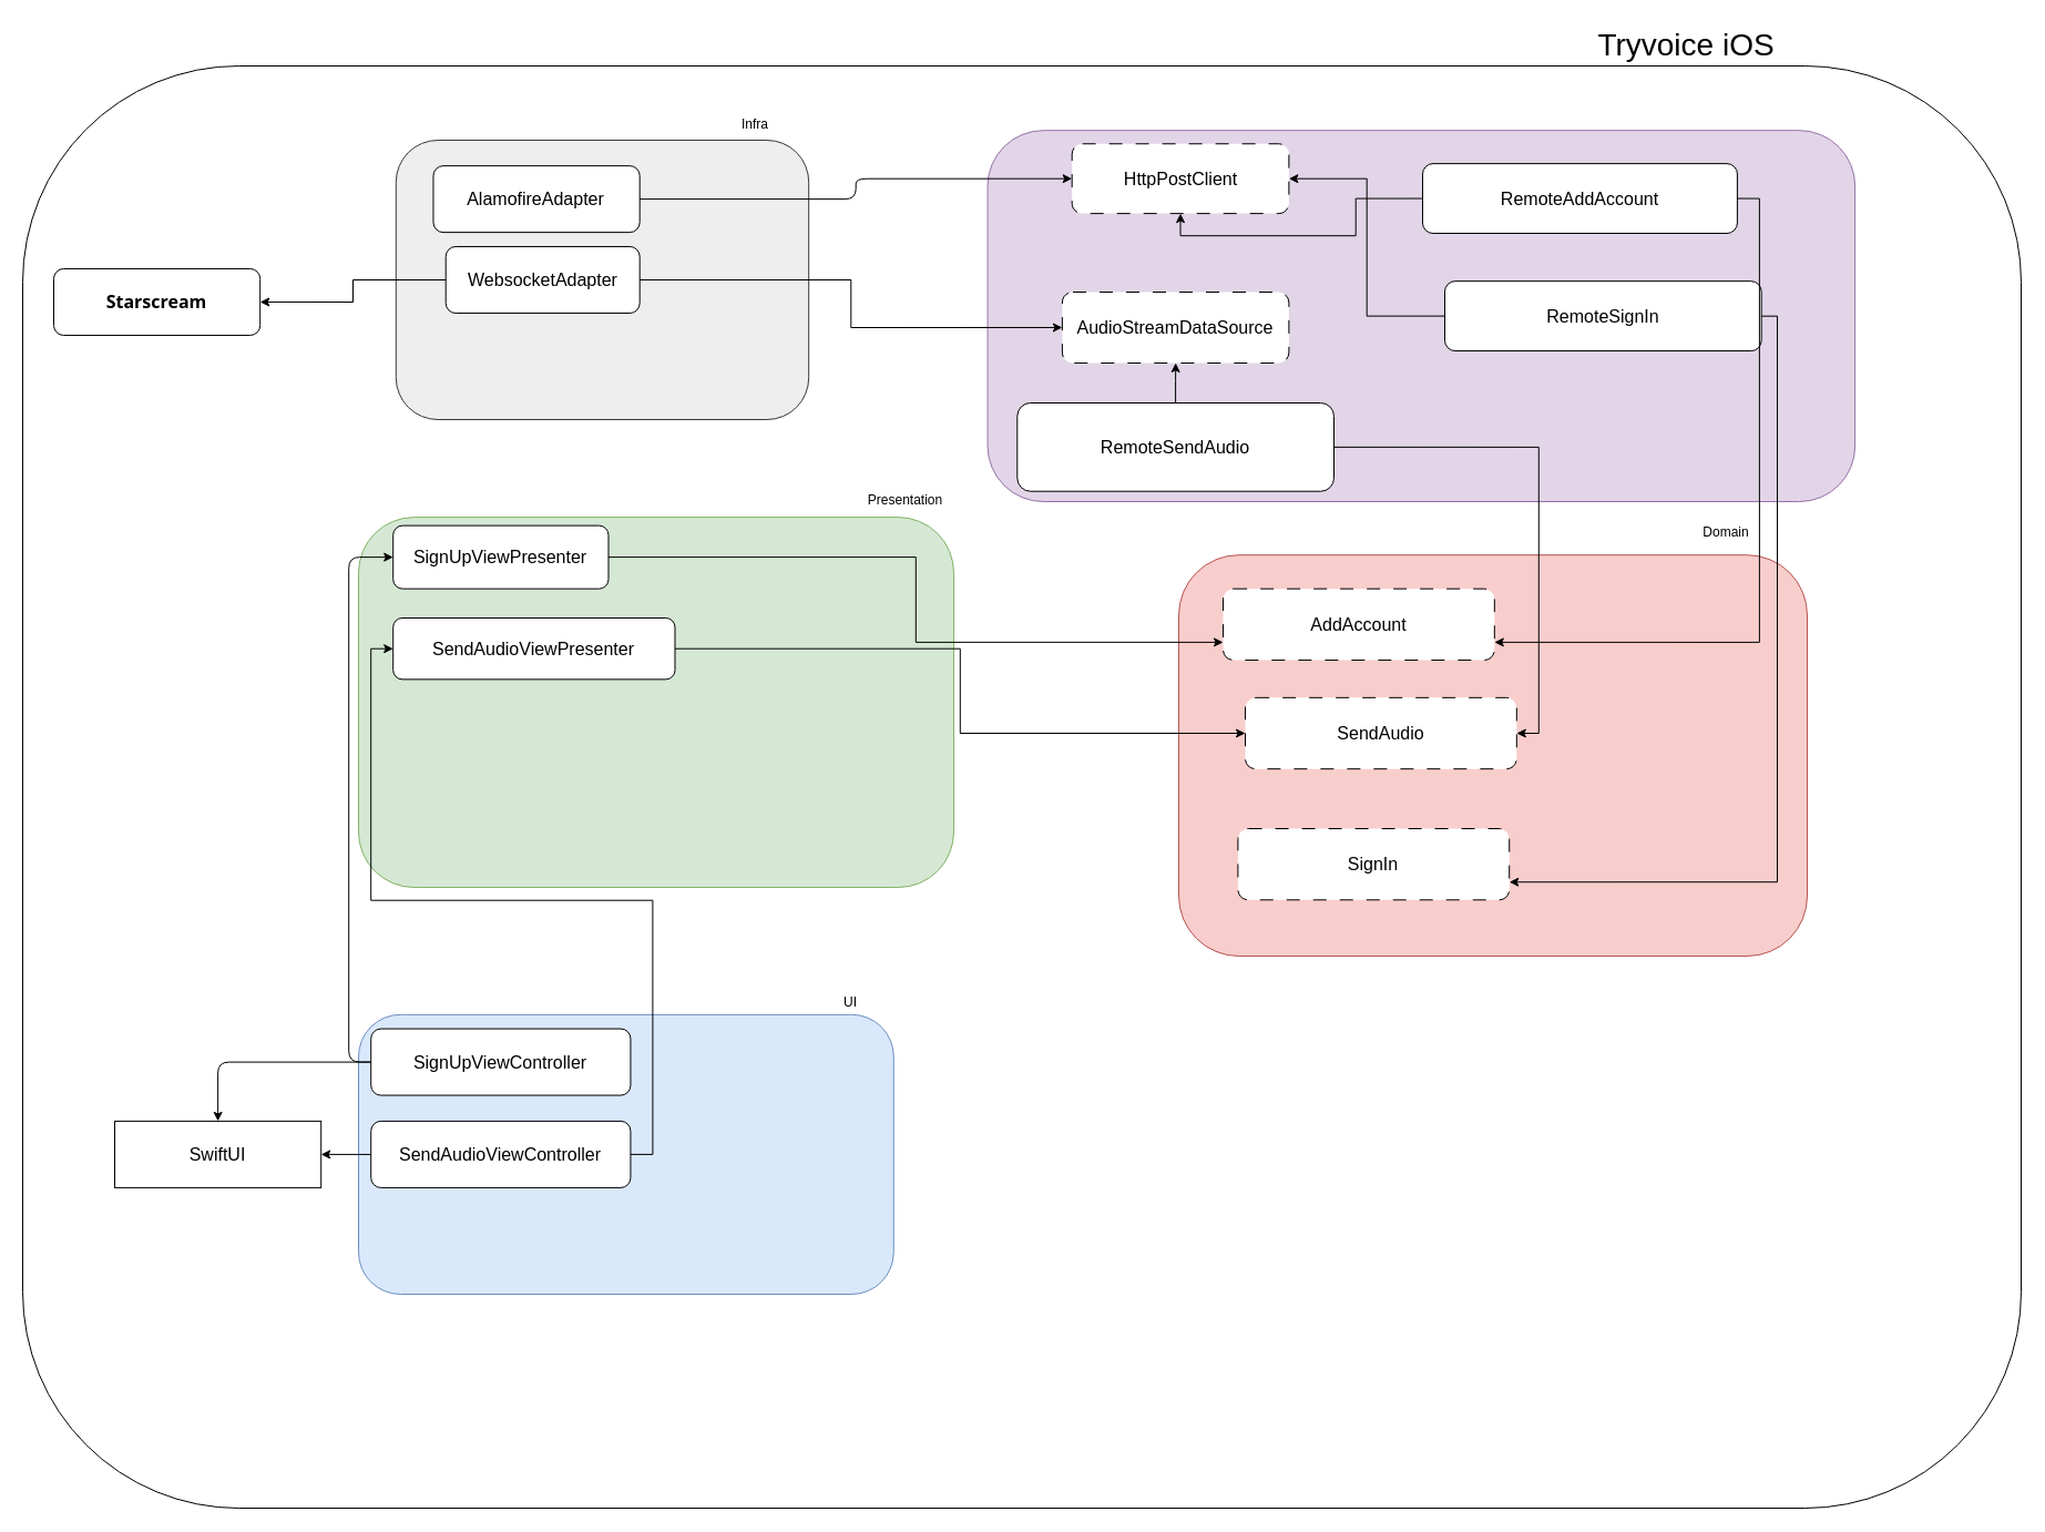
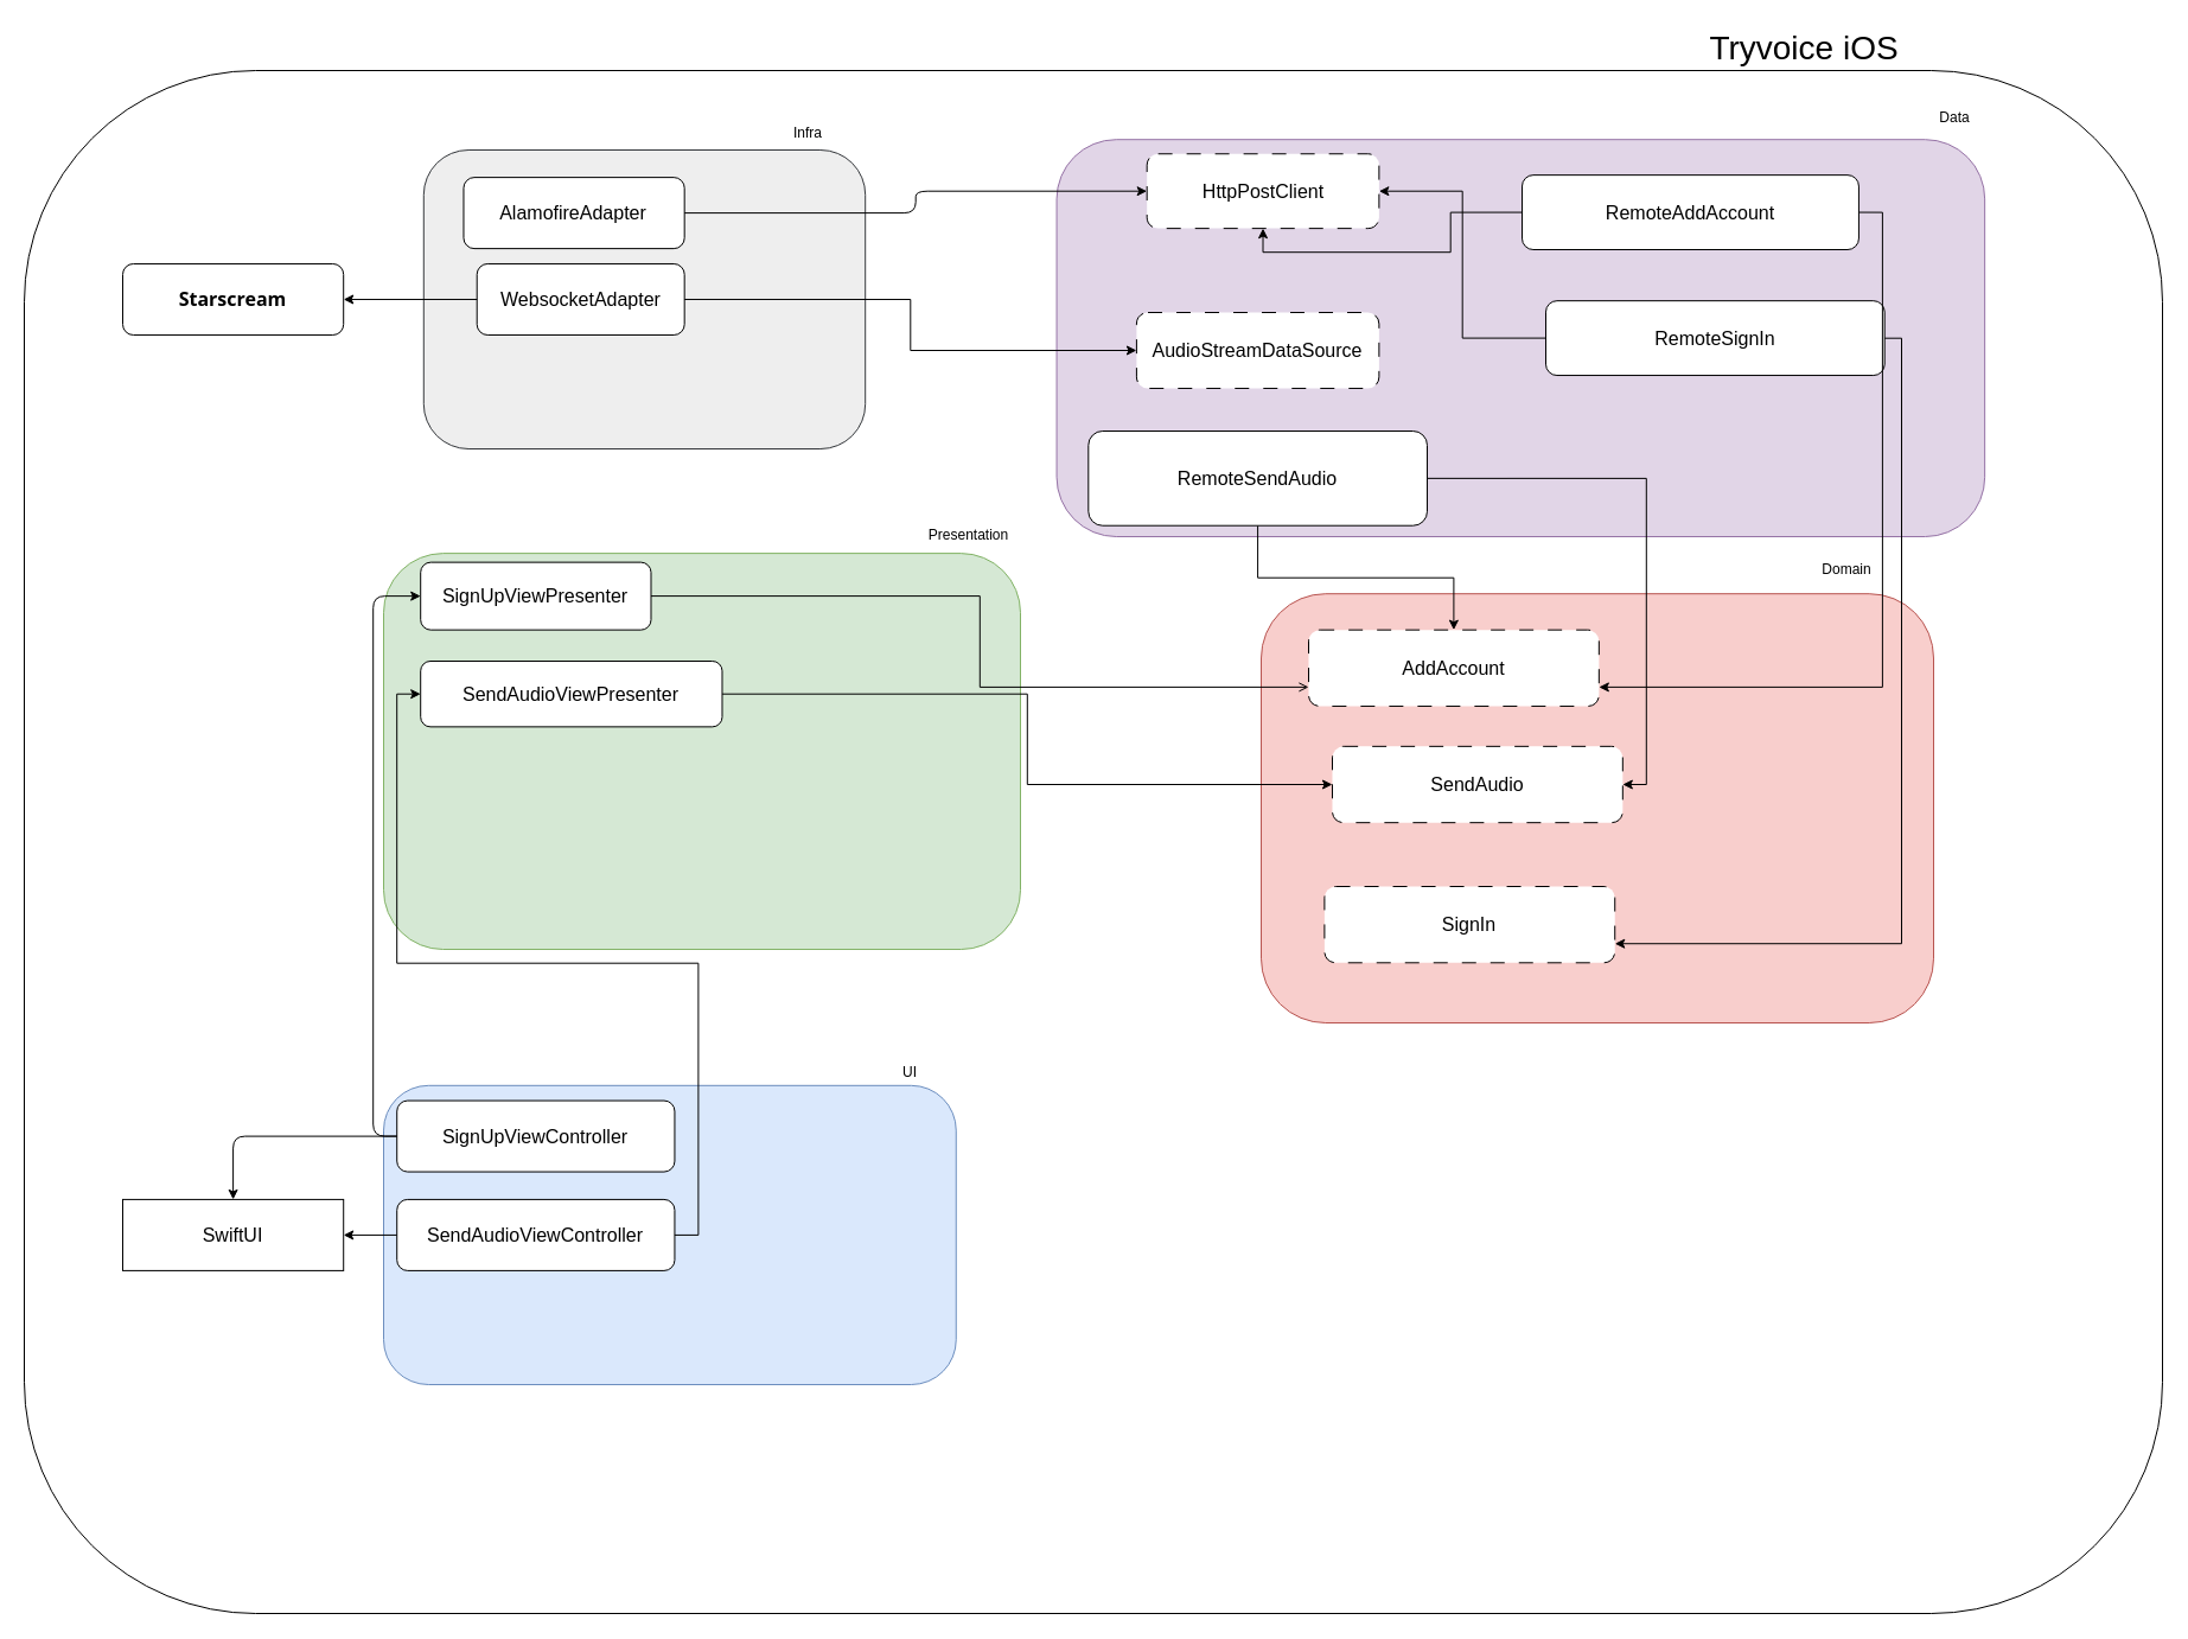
  <mxCell id="0" />
  <mxCell id="1" parent="0" />
  <mxCell id="2" value="" style="rounded=1;whiteSpace=wrap;html=1;fillColor=#FFFFFF;" vertex="1" parent="1"><mxGeometry x="20" y="59" width="1803" height="1301" as="geometry" /></mxCell>
  <mxCell id="3" value="" style="group;rounded=1;" vertex="1" connectable="0" parent="1"><mxGeometry x="20" y="20" width="1803" height="1317" as="geometry" /></mxCell>
  <mxCell id="4" value="" style="group;rounded=1;" vertex="1" connectable="0" parent="3"><mxGeometry x="303.003" y="860" width="482.746" height="287" as="geometry" /></mxCell>
  <mxCell id="5" value="" style="rounded=1;whiteSpace=wrap;html=1;fillColor=#dae8fc;strokeColor=#6c8ebf;" vertex="1" parent="4"><mxGeometry y="34.824" width="482.746" height="252.176" as="geometry" /></mxCell>
  <mxCell id="6" value="UI" style="text;html=1;strokeColor=none;fillColor=none;align=center;verticalAlign=middle;whiteSpace=wrap;rounded=1;" vertex="1" parent="4"><mxGeometry x="404.674" width="78.072" height="47.569" as="geometry" /></mxCell>
  <mxCell id="7" value="SignUpViewController" style="rounded=1;whiteSpace=wrap;html=1;fontSize=16;spacing=2;" vertex="1" parent="4"><mxGeometry x="11.228" y="47.57" width="234.216" height="60" as="geometry" /></mxCell>
  <mxCell id="8" value="SendAudioViewController" style="rounded=1;whiteSpace=wrap;html=1;fontSize=16;spacing=2;" vertex="1" parent="4"><mxGeometry x="11.223" y="130.91" width="234.222" height="60" as="geometry" /></mxCell>
  <mxCell id="9" value="" style="group;rounded=1;" vertex="1" connectable="0" parent="3"><mxGeometry x="303" y="400" width="537" height="380" as="geometry" /></mxCell>
  <mxCell id="10" value="" style="rounded=1;whiteSpace=wrap;html=1;fillColor=#d5e8d4;strokeColor=#82b366;" vertex="1" parent="9"><mxGeometry y="46.109" width="537" height="333.891" as="geometry" /></mxCell>
  <mxCell id="11" value="Presentation" style="text;html=1;strokeColor=none;fillColor=none;align=center;verticalAlign=middle;whiteSpace=wrap;rounded=1;" vertex="1" parent="9"><mxGeometry x="450.154" width="86.846" height="62.983" as="geometry" /></mxCell>
  <mxCell id="12" value="SignUpViewPresenter" style="rounded=1;whiteSpace=wrap;html=1;fontSize=16;spacing=2;" vertex="1" parent="9"><mxGeometry x="31.19" y="53.64" width="194.3" height="57.01" as="geometry" /></mxCell>
  <mxCell id="13" value="SendAudioViewPresenter" style="rounded=1;whiteSpace=wrap;html=1;fontSize=16;spacing=2;" vertex="1" parent="9"><mxGeometry x="31.19" y="137.0" width="254.3" height="55.37" as="geometry" /></mxCell>
  <mxCell id="14" value="" style="group;rounded=1;" vertex="1" connectable="0" parent="3"><mxGeometry x="1043" y="440" width="567" height="402" as="geometry" /></mxCell>
  <mxCell id="15" value="" style="rounded=1;whiteSpace=wrap;html=1;fillColor=#f8cecc;strokeColor=#b85450;" vertex="1" parent="14"><mxGeometry y="40.2" width="567.0" height="361.8" as="geometry" /></mxCell>
  <mxCell id="16" value="Domain" style="text;html=1;strokeColor=none;fillColor=none;align=center;verticalAlign=middle;whiteSpace=wrap;rounded=1;" vertex="1" parent="14"><mxGeometry x="438.968" width="109.742" height="40.2" as="geometry" /></mxCell>
  <mxCell id="17" value="SendAudio" style="rounded=1;whiteSpace=wrap;html=1;fontSize=16;spacing=2;dashed=1;dashPattern=12 12;" vertex="1" parent="14"><mxGeometry x="60" y="168.85" width="244.841" height="64.31" as="geometry" /></mxCell>
  <mxCell id="18" value="AddAccount" style="rounded=1;whiteSpace=wrap;html=1;fontSize=16;spacing=2;dashed=1;dashPattern=12 12;" vertex="1" parent="14"><mxGeometry x="40" y="70.65" width="244.841" height="64.31" as="geometry" /></mxCell>
  <mxCell id="19" value="SignIn" style="rounded=1;whiteSpace=wrap;html=1;fontSize=16;spacing=2;dashed=1;dashPattern=12 12;" vertex="1" parent="14"><mxGeometry x="53.397" y="287" width="244.841" height="64.31" as="geometry" /></mxCell>
  <mxCell id="20" style="edgeStyle=orthogonalEdgeStyle;rounded=1;orthogonalLoop=1;jettySize=auto;html=1;entryX=0.5;entryY=0;entryDx=0;entryDy=0;" edge="1" parent="3" source="7" target="21"><mxGeometry relative="1" as="geometry"><mxPoint x="785.127" y="911" as="targetPoint" /></mxGeometry></mxCell>
  <mxCell id="21" value="SwiftUI" style="whiteSpace=wrap;html=1;fontSize=16;spacing=2;rounded=0;" vertex="1" parent="3"><mxGeometry x="83.004" y="990.91" width="186.196" height="60" as="geometry" /></mxCell>
  <mxCell id="22" style="edgeStyle=orthogonalEdgeStyle;rounded=1;orthogonalLoop=1;jettySize=auto;html=1;exitX=0;exitY=0.5;exitDx=0;exitDy=0;entryX=0;entryY=0.5;entryDx=0;entryDy=0;" edge="1" parent="3" source="7" target="12"><mxGeometry relative="1" as="geometry" /></mxCell>
  <mxCell id="23" value="" style="group;dashed=1;dashPattern=12 12;rounded=1;" vertex="1" connectable="0" parent="3"><mxGeometry x="873" y="60" width="782.59" height="372" as="geometry" /></mxCell>
  <mxCell id="24" value="" style="rounded=1;whiteSpace=wrap;html=1;fillColor=#e1d5e7;strokeColor=#9673a6;" vertex="1" parent="23"><mxGeometry x="-2.439" y="37.2" width="782.59" height="334.8" as="geometry" /></mxCell>
+ <mxCell id="25" value="Data" style="text;html=1;strokeColor=none;fillColor=none;align=center;verticalAlign=middle;whiteSpace=wrap;rounded=1;" vertex="1" parent="23"><mxGeometry x="730.496" width="49.655" height="37.2" as="geometry" /></mxCell>
  <mxCell id="26" style="edgeStyle=orthogonalEdgeStyle;rounded=0;hachureGap=4;orthogonalLoop=1;jettySize=auto;html=1;exitX=0;exitY=0.5;exitDx=0;exitDy=0;entryX=0.5;entryY=1;entryDx=0;entryDy=0;fontFamily=Architects Daughter;fontSource=https%3A%2F%2Ffonts.googleapis.com%2Fcss%3Ffamily%3DArchitects%2BDaughter;fontSize=16;" edge="1" parent="23" source="27" target="28"><mxGeometry relative="1" as="geometry" /></mxCell>
  <mxCell id="27" value="RemoteAddAccount" style="rounded=1;whiteSpace=wrap;html=1;fontSize=16;spacing=2;" vertex="1" parent="23"><mxGeometry x="390" y="67.13" width="283.93" height="62.87" as="geometry" /></mxCell>
  <mxCell id="28" value="HttpPostClient" style="rounded=1;whiteSpace=wrap;html=1;fontSize=16;spacing=2;dashed=1;dashPattern=12 12;" vertex="1" parent="23"><mxGeometry x="73.68" y="49.25" width="195.7" height="62.87" as="geometry" /></mxCell>
  <mxCell id="29" value="AudioStreamDataSource" style="rounded=1;whiteSpace=wrap;html=1;fontSize=16;spacing=2;dashed=1;dashPattern=12 12;" vertex="1" parent="23"><mxGeometry x="64.91" y="183" width="204.47" height="63.97" as="geometry" /></mxCell>
- <mxCell id="30" style="edgeStyle=orthogonalEdgeStyle;rounded=0;hachureGap=4;orthogonalLoop=1;jettySize=auto;html=1;fontFamily=Architects Daughter;fontSource=https%3A%2F%2Ffonts.googleapis.com%2Fcss%3Ffamily%3DArchitects%2BDaughter;fontSize=16;" edge="1" parent="23" source="31" target="29"><mxGeometry relative="1" as="geometry" /></mxCell>
+ <mxCell id="30" style="edgeStyle=orthogonalEdgeStyle;rounded=0;hachureGap=4;orthogonalLoop=1;jettySize=auto;html=1;fontFamily=Architects Daughter;fontSource=https%3A%2F%2Ffonts.googleapis.com%2Fcss%3Ffamily%3DArchitects%2BDaughter;fontSize=16;" edge="1" parent="23" source="31" target="18"><mxGeometry relative="1" as="geometry" /></mxCell>
  <mxCell id="31" value="RemoteSendAudio" style="rounded=1;whiteSpace=wrap;html=1;fontSize=16;spacing=2;" vertex="1" parent="23"><mxGeometry x="24.299" y="283.004" width="285.691" height="79.714" as="geometry" /></mxCell>
  <mxCell id="32" style="edgeStyle=orthogonalEdgeStyle;rounded=0;hachureGap=4;orthogonalLoop=1;jettySize=auto;html=1;exitX=0;exitY=0.5;exitDx=0;exitDy=0;entryX=1;entryY=0.5;entryDx=0;entryDy=0;fontFamily=Architects Daughter;fontSource=https%3A%2F%2Ffonts.googleapis.com%2Fcss%3Ffamily%3DArchitects%2BDaughter;fontSize=16;" edge="1" parent="23" source="33" target="28"><mxGeometry relative="1" as="geometry" /></mxCell>
  <mxCell id="33" value="RemoteSignIn" style="rounded=1;whiteSpace=wrap;html=1;fontSize=16;spacing=2;" vertex="1" parent="23"><mxGeometry x="410" y="173.17" width="285.69" height="62.87" as="geometry" /></mxCell>
  <mxCell id="34" value="" style="group;rounded=1;" vertex="1" connectable="0" parent="3"><mxGeometry x="336.804" y="78" width="372.392" height="280" as="geometry" /></mxCell>
  <mxCell id="35" value="" style="rounded=1;whiteSpace=wrap;html=1;fillColor=#eeeeee;strokeColor=#36393d;" vertex="1" parent="34"><mxGeometry y="28.0" width="372.392" height="252.0" as="geometry" /></mxCell>
  <mxCell id="36" value="Infra" style="text;html=1;strokeColor=none;fillColor=none;align=center;verticalAlign=middle;whiteSpace=wrap;rounded=1;" vertex="1" parent="34"><mxGeometry x="288.304" width="72.076" height="28.0" as="geometry" /></mxCell>
  <mxCell id="37" value="AlamofireAdapter" style="rounded=1;whiteSpace=wrap;html=1;fontSize=16;spacing=2;" vertex="1" parent="34"><mxGeometry x="33.675" y="51.12" width="186.196" height="60" as="geometry" /></mxCell>
  <mxCell id="38" value="WebsocketAdapter" style="rounded=1;whiteSpace=wrap;html=1;fontSize=16;spacing=2;" vertex="1" parent="34"><mxGeometry x="44.907" y="123.98" width="174.967" height="60" as="geometry" /></mxCell>
  <mxCell id="39" style="edgeStyle=orthogonalEdgeStyle;rounded=1;orthogonalLoop=1;jettySize=auto;html=1;entryX=0;entryY=0.5;entryDx=0;entryDy=0;" edge="1" parent="3" source="37" target="28"><mxGeometry relative="1" as="geometry" /></mxCell>
  <mxCell id="40" style="edgeStyle=orthogonalEdgeStyle;rounded=0;hachureGap=4;orthogonalLoop=1;jettySize=auto;html=1;exitX=1;exitY=0.5;exitDx=0;exitDy=0;entryX=0;entryY=0.5;entryDx=0;entryDy=0;fontFamily=Architects Daughter;fontSource=https%3A%2F%2Ffonts.googleapis.com%2Fcss%3Ffamily%3DArchitects%2BDaughter;fontSize=16;" edge="1" parent="3" source="38" target="29"><mxGeometry relative="1" as="geometry" /></mxCell>
  <mxCell id="41" style="edgeStyle=orthogonalEdgeStyle;rounded=0;hachureGap=4;orthogonalLoop=1;jettySize=auto;html=1;fontFamily=Architects Daughter;fontSource=https%3A%2F%2Ffonts.googleapis.com%2Fcss%3Ffamily%3DArchitects%2BDaughter;fontSize=16;entryX=1;entryY=0.75;entryDx=0;entryDy=0;exitX=1;exitY=0.5;exitDx=0;exitDy=0;" edge="1" parent="3" source="27" target="18"><mxGeometry relative="1" as="geometry"><mxPoint x="1479.672" y="755" as="targetPoint" /></mxGeometry></mxCell>
  <mxCell id="42" style="edgeStyle=orthogonalEdgeStyle;rounded=0;hachureGap=4;orthogonalLoop=1;jettySize=auto;html=1;exitX=1;exitY=0.5;exitDx=0;exitDy=0;fontFamily=Architects Daughter;fontSource=https%3A%2F%2Ffonts.googleapis.com%2Fcss%3Ffamily%3DArchitects%2BDaughter;fontSize=16;entryX=1;entryY=0.5;entryDx=0;entryDy=0;" edge="1" parent="3" source="31" target="17"><mxGeometry relative="1" as="geometry" /></mxCell>
  <mxCell id="43" style="edgeStyle=orthogonalEdgeStyle;rounded=0;hachureGap=4;orthogonalLoop=1;jettySize=auto;html=1;fontFamily=Architects Daughter;fontSource=https%3A%2F%2Ffonts.googleapis.com%2Fcss%3Ffamily%3DArchitects%2BDaughter;fontSize=16;entryX=0;entryY=0.5;entryDx=0;entryDy=0;" edge="1" parent="3" source="13" target="17"><mxGeometry relative="1" as="geometry" /></mxCell>
  <mxCell id="44" style="edgeStyle=orthogonalEdgeStyle;rounded=0;hachureGap=4;orthogonalLoop=1;jettySize=auto;html=1;entryX=0;entryY=0.5;entryDx=0;entryDy=0;fontFamily=Architects Daughter;fontSource=https%3A%2F%2Ffonts.googleapis.com%2Fcss%3Ffamily%3DArchitects%2BDaughter;fontSize=16;exitX=1;exitY=0.5;exitDx=0;exitDy=0;" edge="1" parent="3" source="8" target="13"><mxGeometry relative="1" as="geometry" /></mxCell>
  <mxCell id="45" style="edgeStyle=orthogonalEdgeStyle;rounded=0;hachureGap=4;orthogonalLoop=1;jettySize=auto;html=1;fontFamily=Architects Daughter;fontSource=https%3A%2F%2Ffonts.googleapis.com%2Fcss%3Ffamily%3DArchitects%2BDaughter;fontSize=16;" edge="1" parent="3" source="8" target="21"><mxGeometry relative="1" as="geometry" /></mxCell>
- <mxCell id="46" value="&lt;strong style=&quot;text-align: start; border: 0px solid rgb(217, 217, 227); box-sizing: border-box; font-family: Söhne, ui-sans-serif, system-ui, -apple-system, &amp;quot;Segoe UI&amp;quot;, Roboto, Ubuntu, Cantarell, &amp;quot;Noto Sans&amp;quot;, sans-serif, &amp;quot;Helvetica Neue&amp;quot;, Arial, &amp;quot;Apple Color Emoji&amp;quot;, &amp;quot;Segoe UI Emoji&amp;quot;, &amp;quot;Segoe UI Symbol&amp;quot;, &amp;quot;Noto Color Emoji&amp;quot;;&quot;&gt;Starscream&lt;/strong&gt;" style="rounded=1;whiteSpace=wrap;html=1;fontSize=16;spacing=2;" vertex="1" parent="3"><mxGeometry x="28.003" y="221.98" width="186.196" height="60" as="geometry" /></mxCell>
+ <mxCell id="46" value="&lt;strong style=&quot;text-align: start; border: 0px solid rgb(217, 217, 227); box-sizing: border-box; font-family: Söhne, ui-sans-serif, system-ui, -apple-system, &amp;quot;Segoe UI&amp;quot;, Roboto, Ubuntu, Cantarell, &amp;quot;Noto Sans&amp;quot;, sans-serif, &amp;quot;Helvetica Neue&amp;quot;, Arial, &amp;quot;Apple Color Emoji&amp;quot;, &amp;quot;Segoe UI Emoji&amp;quot;, &amp;quot;Segoe UI Symbol&amp;quot;, &amp;quot;Noto Color Emoji&amp;quot;;&quot;&gt;Starscream&lt;/strong&gt;" style="rounded=1;whiteSpace=wrap;html=1;fontSize=16;spacing=2;" vertex="1" parent="3"><mxGeometry x="83.003" y="201.98" width="186.196" height="60" as="geometry" /></mxCell>
  <mxCell id="47" style="edgeStyle=orthogonalEdgeStyle;rounded=0;hachureGap=4;orthogonalLoop=1;jettySize=auto;html=1;entryX=1;entryY=0.5;entryDx=0;entryDy=0;fontFamily=Architects Daughter;fontSource=https%3A%2F%2Ffonts.googleapis.com%2Fcss%3Ffamily%3DArchitects%2BDaughter;fontSize=16;" edge="1" parent="3" source="38" target="46"><mxGeometry relative="1" as="geometry" /></mxCell>
- <mxCell id="48" style="edgeStyle=orthogonalEdgeStyle;rounded=0;hachureGap=4;orthogonalLoop=1;jettySize=auto;html=1;fontFamily=Architects Daughter;fontSource=https%3A%2F%2Ffonts.googleapis.com%2Fcss%3Ffamily%3DArchitects%2BDaughter;fontSize=16;entryX=0;entryY=0.75;entryDx=0;entryDy=0;" edge="1" parent="3" source="12" target="18"><mxGeometry relative="1" as="geometry" /></mxCell>
+ <mxCell id="48" style="edgeStyle=orthogonalEdgeStyle;rounded=0;hachureGap=4;orthogonalLoop=1;jettySize=auto;html=1;fontFamily=Architects Daughter;fontSource=https%3A%2F%2Ffonts.googleapis.com%2Fcss%3Ffamily%3DArchitects%2BDaughter;fontSize=16;entryX=0;entryY=0.75;entryDx=0;entryDy=0;endArrow=open;" edge="1" parent="3" source="12" target="18"><mxGeometry relative="1" as="geometry" /></mxCell>
  <mxCell id="49" style="edgeStyle=orthogonalEdgeStyle;rounded=0;hachureGap=4;orthogonalLoop=1;jettySize=auto;html=1;entryX=1;entryY=0.75;entryDx=0;entryDy=0;fontFamily=Architects Daughter;fontSource=https%3A%2F%2Ffonts.googleapis.com%2Fcss%3Ffamily%3DArchitects%2BDaughter;fontSize=16;" edge="1" parent="3" source="33" target="19"><mxGeometry relative="1" as="geometry"><Array as="points"><mxPoint x="1583" y="775" /></Array></mxGeometry></mxCell>
  <mxCell id="50" value="Tryvoice iOS" style="text;html=1;strokeColor=none;fillColor=none;align=center;verticalAlign=middle;whiteSpace=wrap;rounded=1;fontSize=28;" vertex="1" parent="1"><mxGeometry x="1416" y="25" width="210" height="30" as="geometry" /></mxCell>
